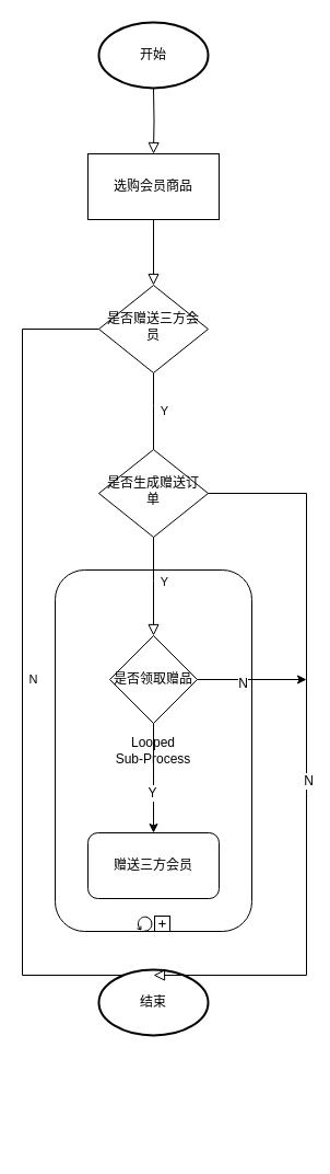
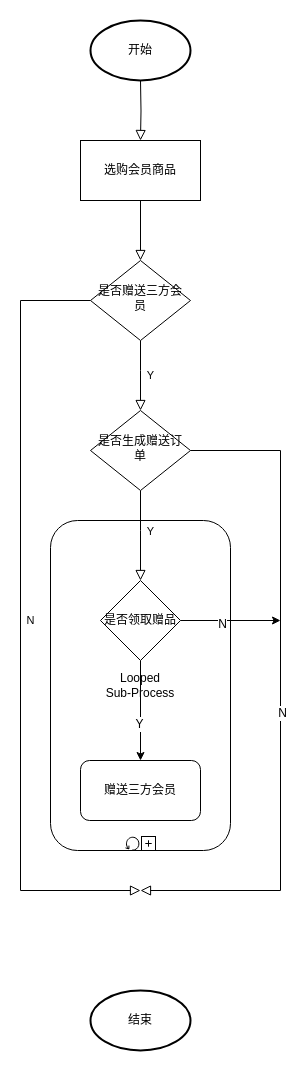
  <mxCell id="0" />
  <mxCell id="1" parent="0" />
  <mxCell id="2" value="Looped&#10;Sub-Process" style="html=1;whiteSpace=wrap;rounded=1;dropTarget=0;" parent="1" vertex="1"><mxGeometry x="50" y="520" width="180" height="330" as="geometry" /></mxCell>
  <mxCell id="3" value="" style="html=1;shape=mxgraph.bpmn.loop;outlineConnect=0;" parent="2" vertex="1"><mxGeometry x="0.5" y="1" width="14" height="14" relative="1" as="geometry"><mxPoint x="-15" y="-14" as="offset" /></mxGeometry></mxCell>
  <mxCell id="4" value="" style="html=1;shape=plus;" parent="2" vertex="1"><mxGeometry x="0.5" y="1" width="14" height="14" relative="1" as="geometry"><mxPoint x="1" y="-14" as="offset" /></mxGeometry></mxCell>
  <mxCell id="5" value="" style="rounded=0;html=1;jettySize=auto;orthogonalLoop=1;fontSize=11;endArrow=block;endFill=0;endSize=8;strokeWidth=1;shadow=0;labelBackgroundColor=none;edgeStyle=orthogonalEdgeStyle;entryX=0.5;entryY=0;entryDx=0;entryDy=0;" parent="1" target="13" edge="1"><mxGeometry relative="1" as="geometry"><mxPoint x="140" y="80" as="sourcePoint" /></mxGeometry></mxCell>
- <mxCell id="6" value="Y" style="rounded=0;html=1;jettySize=auto;orthogonalLoop=1;fontSize=11;endArrow=none;endFill=0;endSize=8;strokeWidth=1;shadow=0;labelBackgroundColor=none;edgeStyle=orthogonalEdgeStyle;" parent="1" source="8" target="10" edge="1"><mxGeometry y="10" relative="1" as="geometry"><mxPoint as="offset" /><Array as="points"><mxPoint x="140" y="370" /><mxPoint x="140" y="370" /></Array></mxGeometry></mxCell>
+ <mxCell id="6" value="Y" style="rounded=0;html=1;jettySize=auto;orthogonalLoop=1;fontSize=11;endArrow=block;endFill=0;endSize=8;strokeWidth=1;shadow=0;labelBackgroundColor=none;edgeStyle=orthogonalEdgeStyle;" parent="1" source="8" target="10" edge="1"><mxGeometry y="10" relative="1" as="geometry"><mxPoint as="offset" /><Array as="points"><mxPoint x="140" y="370" /><mxPoint x="140" y="370" /></Array></mxGeometry></mxCell>
  <mxCell id="7" value="N" style="edgeStyle=orthogonalEdgeStyle;rounded=0;html=1;jettySize=auto;orthogonalLoop=1;fontSize=11;endArrow=block;endFill=0;endSize=8;strokeWidth=1;shadow=0;labelBackgroundColor=none;exitX=0;exitY=0.5;exitDx=0;exitDy=0;" parent="1" source="8" edge="1"><mxGeometry y="10" relative="1" as="geometry"><mxPoint as="offset" /><mxPoint x="140" y="890" as="targetPoint" /><Array as="points"><mxPoint x="20" y="300" /><mxPoint x="20" y="890" /></Array></mxGeometry></mxCell>
  <mxCell id="8" value="是否赠送三方会员" style="rhombus;whiteSpace=wrap;html=1;shadow=0;fontFamily=Helvetica;fontSize=12;align=center;strokeWidth=1;spacing=6;spacingTop=-4;" parent="1" vertex="1"><mxGeometry x="90" y="260" width="100" height="80" as="geometry" /></mxCell>
  <mxCell id="9" value="Y" style="rounded=0;html=1;jettySize=auto;orthogonalLoop=1;fontSize=11;endArrow=block;endFill=0;endSize=8;strokeWidth=1;shadow=0;labelBackgroundColor=none;edgeStyle=orthogonalEdgeStyle;" parent="1" source="10" target="19" edge="1"><mxGeometry x="-0.091" y="10" relative="1" as="geometry"><mxPoint as="offset" /><mxPoint x="140" y="545" as="targetPoint" /><Array as="points"><mxPoint x="140" y="530" /><mxPoint x="140" y="530" /></Array></mxGeometry></mxCell>
  <mxCell id="10" value="是否生成赠送订单" style="rhombus;whiteSpace=wrap;html=1;shadow=0;fontFamily=Helvetica;fontSize=12;align=center;strokeWidth=1;spacing=6;spacingTop=-4;" parent="1" vertex="1"><mxGeometry x="90" y="410" width="100" height="80" as="geometry" /></mxCell>
  <mxCell id="11" value="开始" style="strokeWidth=2;html=1;shape=mxgraph.flowchart.start_1;whiteSpace=wrap;" parent="1" vertex="1"><mxGeometry x="90" y="20" width="100" height="60" as="geometry" /></mxCell>
- <mxCell id="12" value="结束" style="strokeWidth=2;html=1;shape=mxgraph.flowchart.start_1;whiteSpace=wrap;" parent="1" vertex="1"><mxGeometry x="90" y="885" width="100" height="60" as="geometry" /></mxCell>
+ <mxCell id="12" value="结束" style="strokeWidth=2;html=1;shape=mxgraph.flowchart.start_1;whiteSpace=wrap;" parent="1" vertex="1"><mxGeometry x="90" y="990" width="100" height="60" as="geometry" /></mxCell>
  <mxCell id="13" value="选购会员商品" style="rounded=0;whiteSpace=wrap;html=1;" parent="1" vertex="1"><mxGeometry x="80" y="140" width="120" height="60" as="geometry" /></mxCell>
  <mxCell id="14" value="赠送三方会员" style="whiteSpace=wrap;html=1;rounded=1;" parent="1" vertex="1"><mxGeometry x="80" y="760" width="120" height="60" as="geometry" /></mxCell>
  <mxCell id="15" value="" style="edgeStyle=orthogonalEdgeStyle;rounded=0;orthogonalLoop=1;jettySize=auto;html=1;" parent="1" source="19" target="14" edge="1"><mxGeometry relative="1" as="geometry"><Array as="points"><mxPoint x="140" y="690" /><mxPoint x="140" y="690" /></Array></mxGeometry></mxCell>
  <mxCell id="16" value="Y" style="text;html=1;align=center;verticalAlign=middle;resizable=0;points=[];labelBackgroundColor=#ffffff;" parent="15" vertex="1" connectable="0"><mxGeometry x="0.25" y="-2" relative="1" as="geometry"><mxPoint as="offset" /></mxGeometry></mxCell>
  <mxCell id="17" value="" style="edgeStyle=orthogonalEdgeStyle;rounded=0;orthogonalLoop=1;jettySize=auto;html=1;" parent="1" source="19" edge="1"><mxGeometry relative="1" as="geometry"><mxPoint x="280" y="620" as="targetPoint" /></mxGeometry></mxCell>
  <mxCell id="18" value="N" style="text;html=1;align=center;verticalAlign=middle;resizable=0;points=[];labelBackgroundColor=#ffffff;" parent="17" vertex="1" connectable="0"><mxGeometry x="-0.188" y="-3" relative="1" as="geometry"><mxPoint as="offset" /></mxGeometry></mxCell>
  <mxCell id="19" value="是否领取赠品" style="rhombus;whiteSpace=wrap;html=1;" parent="1" vertex="1"><mxGeometry x="100" y="580" width="80" height="80" as="geometry" /></mxCell>
  <mxCell id="20" value="" style="rounded=0;html=1;jettySize=auto;orthogonalLoop=1;fontSize=11;endArrow=block;endFill=0;endSize=8;strokeWidth=1;shadow=0;labelBackgroundColor=none;edgeStyle=orthogonalEdgeStyle;entryX=0.5;entryY=0;entryDx=0;entryDy=0;exitX=0.5;exitY=1;exitDx=0;exitDy=0;" parent="1" source="13" target="8" edge="1"><mxGeometry relative="1" as="geometry"><mxPoint x="160" y="100" as="sourcePoint" /><mxPoint x="160" y="160" as="targetPoint" /></mxGeometry></mxCell>
  <mxCell id="21" value="" style="rounded=0;html=1;jettySize=auto;orthogonalLoop=1;fontSize=11;endArrow=block;endFill=0;endSize=8;strokeWidth=1;shadow=0;labelBackgroundColor=none;edgeStyle=orthogonalEdgeStyle;exitX=1;exitY=0.5;exitDx=0;exitDy=0;" parent="1" source="10" edge="1"><mxGeometry relative="1" as="geometry"><mxPoint x="150" y="210" as="sourcePoint" /><mxPoint x="140" y="890" as="targetPoint" /><Array as="points"><mxPoint x="280" y="450" /><mxPoint x="280" y="890" /></Array></mxGeometry></mxCell>
  <mxCell id="22" value="N" style="text;html=1;align=center;verticalAlign=middle;resizable=0;points=[];labelBackgroundColor=#ffffff;" parent="21" vertex="1" connectable="0"><mxGeometry x="0.051" y="1" relative="1" as="geometry"><mxPoint as="offset" /></mxGeometry></mxCell>
